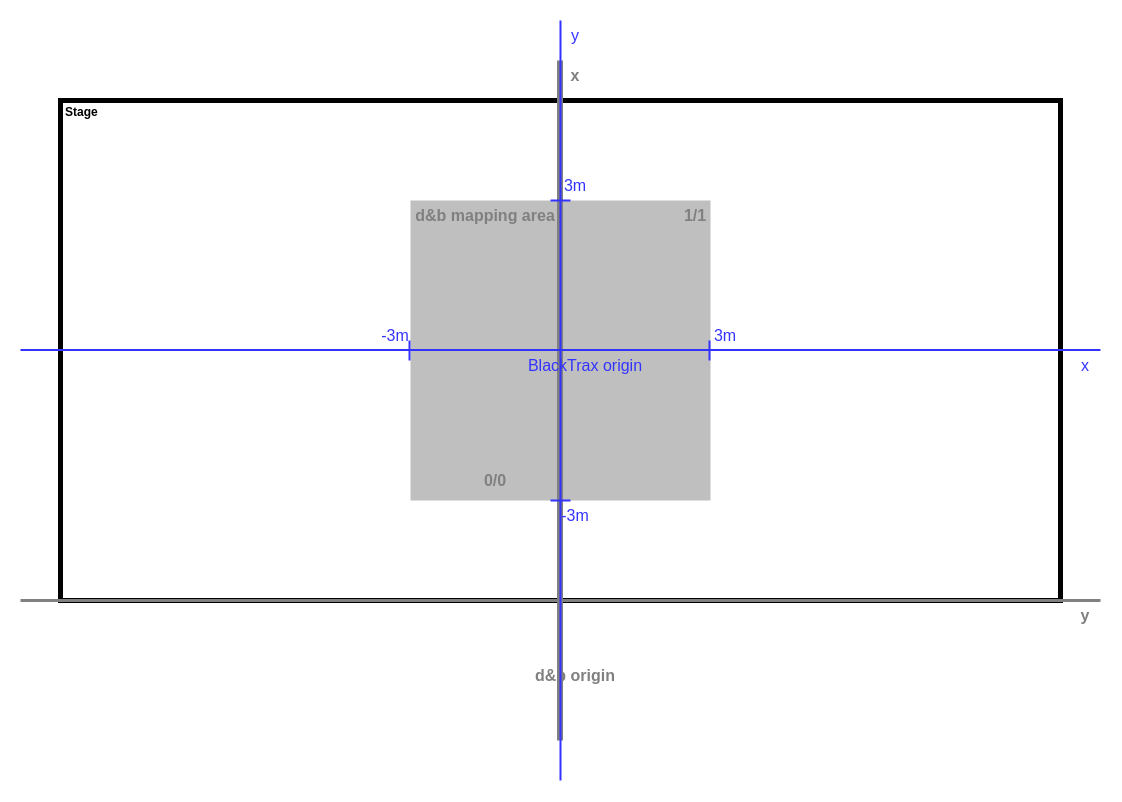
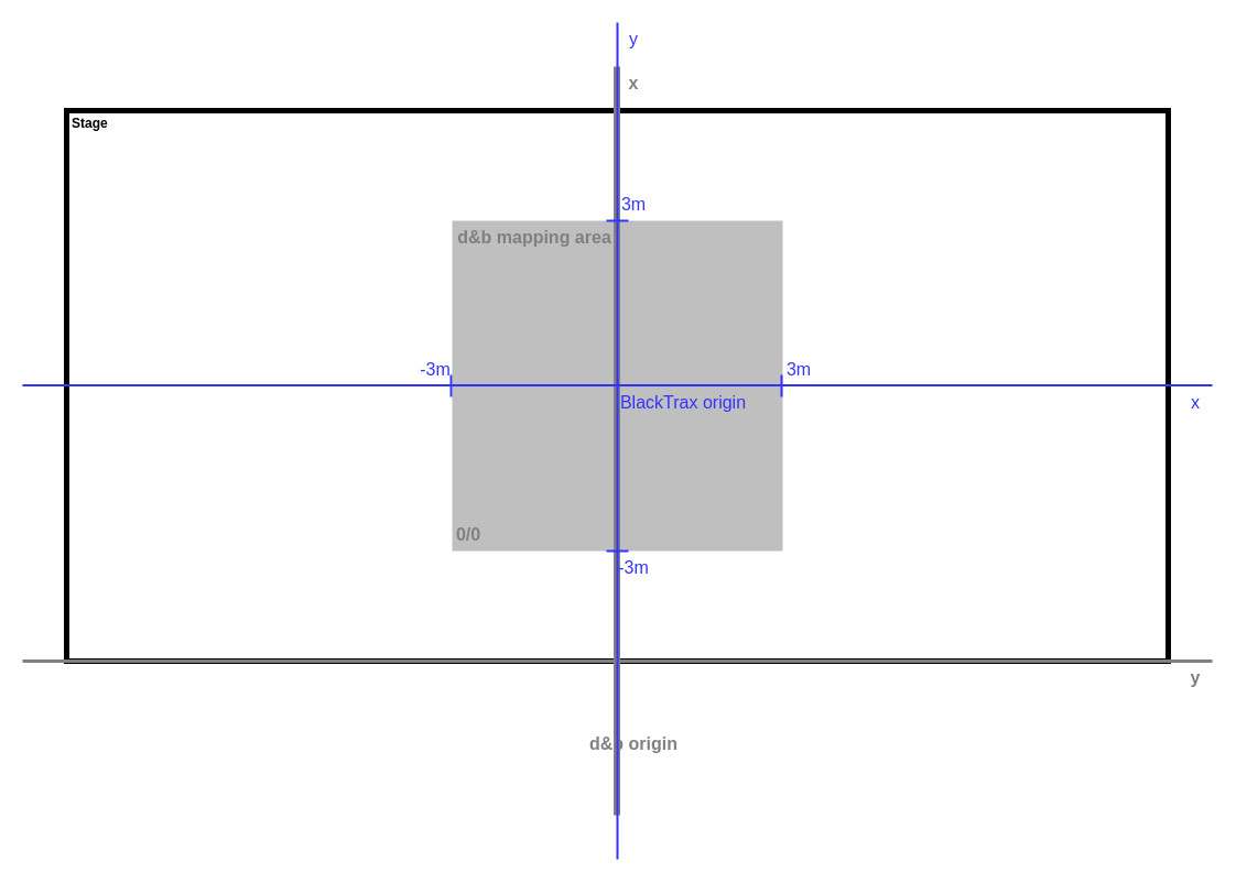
  <mxCell id="0" />
  <mxCell id="1" parent="0" />
  <mxCell id="2" value="Stage" style="rounded=0;whiteSpace=wrap;html=1;fillColor=none;strokeWidth=5;align=left;horizontal=1;verticalAlign=top;fontStyle=1;spacingLeft=5;spacing=0;fontColor=#000000;" vertex="1" parent="1"><mxGeometry x="60" y="100" width="1000" height="500" as="geometry" /></mxCell>
  <mxCell id="3" value="" style="rounded=0;whiteSpace=wrap;html=1;strokeColor=none;fillColor=#BFBFBF;" vertex="1" parent="1"><mxGeometry x="410" y="200" width="300" height="300" as="geometry" /></mxCell>
  <mxCell id="4" value="" style="endArrow=none;html=1;rounded=0;strokeColor=#808080;strokeWidth=6;align=left;verticalAlign=bottom;labelPosition=right;verticalLabelPosition=top;" edge="1" parent="1"><mxGeometry width="50" height="50" relative="1" as="geometry"><mxPoint x="559.5" y="740" as="sourcePoint" /><mxPoint x="559.5" y="60" as="targetPoint" /></mxGeometry></mxCell>
  <mxCell id="5" value="" style="endArrow=none;html=1;rounded=0;strokeColor=#808080;strokeWidth=3;" edge="1" parent="1"><mxGeometry width="50" height="50" relative="1" as="geometry"><mxPoint x="1100" y="600" as="sourcePoint" /><mxPoint x="20" y="600" as="targetPoint" /></mxGeometry></mxCell>
  <mxCell id="6" value="&lt;font style=&quot;font-size: 16px;&quot; color=&quot;#808080&quot;&gt;&lt;b&gt;x&lt;/b&gt;&lt;/font&gt;" style="text;html=1;strokeColor=none;fillColor=none;align=center;verticalAlign=middle;whiteSpace=wrap;rounded=0;" vertex="1" parent="1"><mxGeometry x="560" y="60" width="30" height="30" as="geometry" /></mxCell>
  <mxCell id="7" value="&lt;font style=&quot;font-size: 16px;&quot; color=&quot;#808080&quot;&gt;&lt;b&gt;y&lt;/b&gt;&lt;/font&gt;" style="text;html=1;strokeColor=none;fillColor=none;align=center;verticalAlign=middle;whiteSpace=wrap;rounded=0;" vertex="1" parent="1"><mxGeometry x="1070" y="600" width="30" height="30" as="geometry" /></mxCell>
  <mxCell id="8" value="&lt;font style=&quot;font-size: 16px;&quot; color=&quot;#808080&quot;&gt;&lt;b&gt;d&amp;amp;b origin&lt;/b&gt;&lt;/font&gt;" style="text;html=1;strokeColor=none;fillColor=none;align=center;verticalAlign=middle;whiteSpace=wrap;rounded=0;" vertex="1" parent="1"><mxGeometry x="525" y="660" width="100" height="30" as="geometry" /></mxCell>
  <mxCell id="9" value="&lt;font style=&quot;font-size: 16px;&quot; color=&quot;#808080&quot;&gt;&lt;b&gt;d&amp;amp;b mapping area&lt;/b&gt;&lt;/font&gt;" style="text;html=1;strokeColor=none;fillColor=none;align=center;verticalAlign=middle;whiteSpace=wrap;rounded=0;" vertex="1" parent="1"><mxGeometry x="410" y="200" width="150" height="30" as="geometry" /></mxCell>
- <mxCell id="10" value="&lt;font style=&quot;font-size: 16px;&quot; color=&quot;#808080&quot;&gt;&lt;b&gt;0/0&lt;/b&gt;&lt;/font&gt;" style="text;html=1;strokeColor=none;fillColor=none;align=center;verticalAlign=middle;whiteSpace=wrap;rounded=0;" vertex="1" parent="1"><mxGeometry x="480" y="465" width="30" height="30" as="geometry" /></mxCell>
- <mxCell id="11" value="&lt;font style=&quot;font-size: 16px;&quot; color=&quot;#808080&quot;&gt;&lt;b&gt;1/1&lt;/b&gt;&lt;/font&gt;" style="text;html=1;strokeColor=none;fillColor=none;align=center;verticalAlign=middle;whiteSpace=wrap;rounded=0;" vertex="1" parent="1"><mxGeometry x="680" y="200" width="30" height="30" as="geometry" /></mxCell>
+ <mxCell id="10" value="&lt;font style=&quot;font-size: 16px;&quot; color=&quot;#808080&quot;&gt;&lt;b&gt;0/0&lt;/b&gt;&lt;/font&gt;" style="text;html=1;strokeColor=none;fillColor=none;align=center;verticalAlign=middle;whiteSpace=wrap;rounded=0;" vertex="1" parent="1"><mxGeometry x="410" y="470" width="30" height="30" as="geometry" /></mxCell>
  <mxCell id="12" value="" style="endArrow=none;html=1;rounded=0;strokeWidth=2;strokeColor=#3333FF;" edge="1" parent="1"><mxGeometry width="50" height="50" relative="1" as="geometry"><mxPoint x="1100" y="349.5" as="sourcePoint" /><mxPoint x="20" y="349.5" as="targetPoint" /></mxGeometry></mxCell>
  <mxCell id="13" value="" style="endArrow=none;html=1;rounded=0;strokeWidth=2;strokeColor=#3333FF;" edge="1" parent="1"><mxGeometry width="50" height="50" relative="1" as="geometry"><mxPoint x="560" y="780" as="sourcePoint" /><mxPoint x="560" as="targetPoint" y="20" /></mxGeometry></mxCell>
  <mxCell id="14" value="&lt;font color=&quot;#3333ff&quot; style=&quot;font-size: 16px;&quot;&gt;y&lt;/font&gt;" style="text;html=1;strokeColor=none;fillColor=none;align=center;verticalAlign=middle;whiteSpace=wrap;rounded=0;" vertex="1" parent="1"><mxGeometry x="560" width="30" height="30" as="geometry" y="20" /></mxCell>
  <mxCell id="15" value="&lt;font color=&quot;#3333ff&quot; style=&quot;font-size: 16px;&quot;&gt;x&lt;/font&gt;" style="text;html=1;strokeColor=none;fillColor=none;align=center;verticalAlign=middle;whiteSpace=wrap;rounded=0;" vertex="1" parent="1"><mxGeometry x="1070" y="350" width="30" height="30" as="geometry" /></mxCell>
- <mxCell id="16" value="&lt;font color=&quot;#3333ff&quot; style=&quot;font-size: 16px;&quot;&gt;BlackTrax origin&lt;/font&gt;" style="text;html=1;strokeColor=none;fillColor=none;align=center;verticalAlign=middle;whiteSpace=wrap;rounded=0;" vertex="1" parent="1"><mxGeometry x="525" y="350" width="120" height="30" as="geometry" /></mxCell>
+ <mxCell id="16" value="&lt;font color=&quot;#3333ff&quot; style=&quot;font-size: 16px;&quot;&gt;BlackTrax origin&lt;/font&gt;" style="text;html=1;strokeColor=none;fillColor=none;align=center;verticalAlign=middle;whiteSpace=wrap;rounded=0;" vertex="1" parent="1"><mxGeometry x="560" y="350" width="120" height="30" as="geometry" /></mxCell>
  <mxCell id="17" value="" style="endArrow=none;html=1;rounded=0;strokeWidth=2;strokeColor=#3333FF;" edge="1" parent="1"><mxGeometry width="50" height="50" relative="1" as="geometry"><mxPoint x="570" y="200" as="sourcePoint" /><mxPoint x="550" y="200" as="targetPoint" /></mxGeometry></mxCell>
  <mxCell id="18" value="" style="endArrow=none;html=1;rounded=0;strokeWidth=2;strokeColor=#3333FF;" edge="1" parent="1"><mxGeometry width="50" height="50" relative="1" as="geometry"><mxPoint x="570" y="500" as="sourcePoint" /><mxPoint x="550" y="500" as="targetPoint" /></mxGeometry></mxCell>
  <mxCell id="19" value="" style="endArrow=none;html=1;rounded=0;strokeWidth=2;strokeColor=#3333FF;" edge="1" parent="1"><mxGeometry width="50" height="50" relative="1" as="geometry"><mxPoint x="409" y="340" as="sourcePoint" /><mxPoint x="409" y="360" as="targetPoint" /></mxGeometry></mxCell>
  <mxCell id="20" value="" style="endArrow=none;html=1;rounded=0;strokeWidth=2;strokeColor=#3333FF;" edge="1" parent="1"><mxGeometry width="50" height="50" relative="1" as="geometry"><mxPoint x="709" y="340" as="sourcePoint" /><mxPoint x="709" y="360" as="targetPoint" /></mxGeometry></mxCell>
  <mxCell id="21" value="&lt;font color=&quot;#3333ff&quot; style=&quot;font-size: 16px;&quot;&gt;-3m&lt;/font&gt;" style="text;html=1;strokeColor=none;fillColor=none;align=center;verticalAlign=middle;whiteSpace=wrap;rounded=0;" vertex="1" parent="1"><mxGeometry x="380" y="320" width="30" height="30" as="geometry" /></mxCell>
  <mxCell id="22" value="&lt;font color=&quot;#3333ff&quot; style=&quot;font-size: 16px;&quot;&gt;-3m&lt;/font&gt;" style="text;html=1;strokeColor=none;fillColor=none;align=center;verticalAlign=middle;whiteSpace=wrap;rounded=0;" vertex="1" parent="1"><mxGeometry x="560" y="500" width="30" height="30" as="geometry" /></mxCell>
  <mxCell id="23" value="&lt;font color=&quot;#3333ff&quot; style=&quot;font-size: 16px;&quot;&gt;3m&lt;/font&gt;" style="text;html=1;strokeColor=none;fillColor=none;align=center;verticalAlign=middle;whiteSpace=wrap;rounded=0;" vertex="1" parent="1"><mxGeometry x="710" y="320" width="30" height="30" as="geometry" /></mxCell>
  <mxCell id="24" value="&lt;font color=&quot;#3333ff&quot; style=&quot;font-size: 16px;&quot;&gt;3m&lt;/font&gt;" style="text;html=1;strokeColor=none;fillColor=none;align=center;verticalAlign=middle;whiteSpace=wrap;rounded=0;" vertex="1" parent="1"><mxGeometry x="560" y="170" width="30" height="30" as="geometry" /></mxCell>
